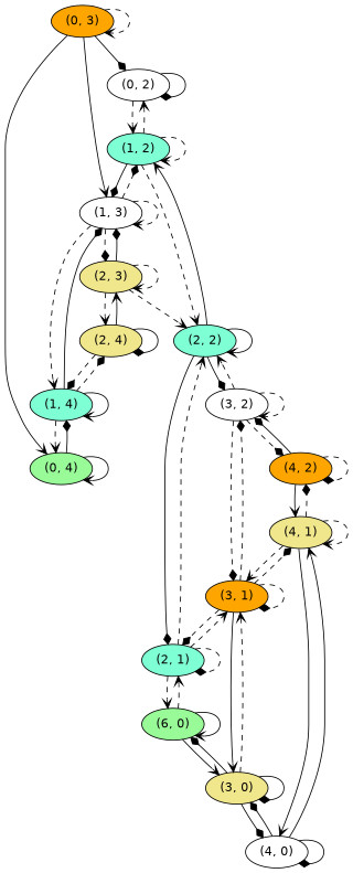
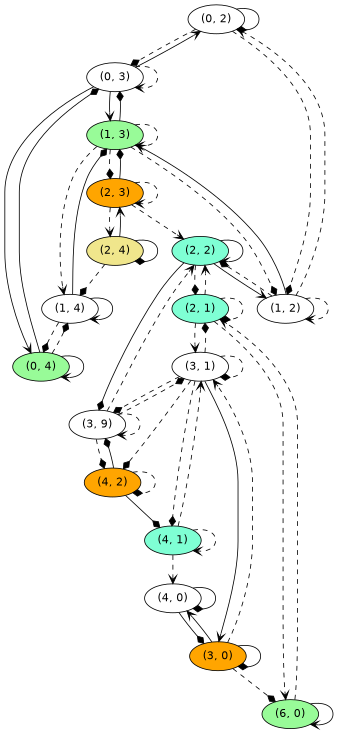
  digraph {
    fontname="DejaVu Sans"
    node [fillcolor=white fontname="DejaVu Sans" style=filled]
    edge [arrowhead=diamond fontname="DejaVu Sans" style=dashed]
    "(0, 2)"
-   "(0, 3)" [fillcolor=orange]
-   "(1, 2)" [fillcolor=aquamarine]
+   "(0, 3)"
+   "(1, 2)"
    "(0, 4)" [fillcolor=palegreen]
-   "(1, 3)"
+   "(1, 3)" [fillcolor=palegreen]
    "(2, 2)" [fillcolor=aquamarine]
-   "(1, 4)" [fillcolor=aquamarine]
-   "(2, 3)" [fillcolor=khaki]
+   "(1, 4)"
+   "(2, 3)" [fillcolor=orange]
    "(2, 1)" [fillcolor=aquamarine]
-   "(3, 2)"
+   "(3, 2)" [label="(3, 9)"]
    "(2, 4)" [fillcolor=khaki]
    n12 [fillcolor=palegreen label="(6, 0)"]
-   "(3, 1)" [fillcolor=orange]
+   "(3, 1)"
    "(4, 2)" [fillcolor=orange]
-   "(3, 0)" [fillcolor=khaki]
+   "(3, 0)" [fillcolor=orange]
    "(4, 0)"
-   "(4, 1)" [fillcolor=khaki]
+   "(4, 1)" [fillcolor=aquamarine]
    "(0, 2)" -> "(0, 2)" [style=solid]
-   "(0, 2)" -> "(1, 2)" [arrowhead=vee]
-   "(0, 3)" -> "(0, 2)" [style=solid]
+   "(0, 2)" -> "(0, 3)"
+   "(0, 2)" -> "(1, 2)"
+   "(0, 3)" -> "(0, 2)" [arrowhead=vee style=solid]
    "(0, 3)" -> "(0, 3)" [arrowhead=vee]
    "(0, 3)" -> "(0, 4)" [arrowhead=vee style=solid]
    "(0, 3)" -> "(1, 3)" [arrowhead=vee style=solid]
    "(1, 2)" -> "(0, 2)" [arrowhead=vee]
    "(1, 2)" -> "(1, 2)" [arrowhead=vee]
-   "(1, 2)" -> "(1, 3)" [style=solid]
-   "(1, 2)" -> "(2, 2)" [arrowhead=vee]
+   "(1, 2)" -> "(1, 3)" [arrowhead=vee style=solid]
+   "(1, 2)" -> "(2, 2)"
+   "(0, 4)" -> "(0, 3)" [style=solid]
    "(0, 4)" -> "(0, 4)" [arrowhead=vee style=solid]
-   "(0, 4)" -> "(1, 4)" [style=solid]
+   "(0, 4)" -> "(1, 4)"
+   "(1, 3)" -> "(0, 3)" [style=solid]
    "(1, 3)" -> "(1, 2)"
    "(1, 3)" -> "(1, 3)" [arrowhead=vee]
    "(1, 3)" -> "(1, 4)" [arrowhead=vee]
    "(1, 3)" -> "(2, 3)"
    "(2, 2)" -> "(1, 2)" [arrowhead=vee style=solid]
    "(2, 2)" -> "(2, 2)" [arrowhead=vee style=solid]
-   "(2, 2)" -> "(2, 1)" [style=solid]
+   "(2, 2)" -> "(2, 1)"
    "(2, 2)" -> "(3, 2)" [style=solid]
-   "(1, 4)" -> "(0, 4)" [arrowhead=vee]
+   "(1, 4)" -> "(0, 4)"
    "(1, 4)" -> "(1, 3)" [style=solid]
    "(1, 4)" -> "(1, 4)" [arrowhead=vee style=solid]
-   "(1, 4)" -> "(2, 4)"
    "(2, 3)" -> "(1, 3)" [style=solid]
    "(2, 3)" -> "(2, 2)" [arrowhead=vee]
    "(2, 3)" -> "(2, 3)" [arrowhead=vee]
    "(2, 3)" -> "(2, 4)" [arrowhead=vee]
    "(2, 1)" -> "(2, 2)" [arrowhead=vee]
    "(2, 1)" -> "(2, 1)"
    "(2, 1)" -> n12 [arrowhead=vee]
    "(2, 1)" -> "(3, 1)" [arrowhead=vee]
    "(3, 2)" -> "(2, 2)" [arrowhead=vee]
    "(3, 2)" -> "(3, 2)" [arrowhead=vee]
    "(3, 2)" -> "(3, 1)"
    "(3, 2)" -> "(4, 2)"
    "(2, 4)" -> "(1, 4)"
    "(2, 4)" -> "(2, 3)" [arrowhead=vee style=solid]
    "(2, 4)" -> "(2, 4)" [style=solid]
    n12 -> "(2, 1)" [arrowhead=vee]
    n12 -> n12 [arrowhead=vee style=solid]
-   n12 -> "(3, 0)" [arrowhead=vee style=solid]
    "(3, 1)" -> "(2, 1)"
    "(3, 1)" -> "(3, 2)"
    "(3, 1)" -> "(3, 1)"
    "(3, 1)" -> "(3, 0)" [arrowhead=vee style=solid]
    "(3, 1)" -> "(4, 1)"
    "(4, 2)" -> "(3, 2)" [style=solid]
    "(4, 2)" -> "(4, 2)"
-   "(4, 2)" -> "(4, 1)" [arrowhead=vee style=solid]
-   "(3, 0)" -> n12 [style=solid]
+   "(4, 2)" -> "(4, 1)" [style=solid]
+   "(3, 0)" -> n12
    "(3, 0)" -> "(3, 1)" [arrowhead=vee]
    "(3, 0)" -> "(3, 0)" [style=solid]
-   "(3, 0)" -> "(4, 0)" [style=solid]
+   "(3, 0)" -> "(4, 0)" [arrowhead=vee style=solid]
    "(4, 0)" -> "(3, 0)" [style=solid]
    "(4, 0)" -> "(4, 0)" [style=solid]
-   "(4, 0)" -> "(4, 1)" [arrowhead=vee style=solid]
    "(4, 1)" -> "(3, 1)" [arrowhead=vee]
-   "(4, 1)" -> "(4, 2)"
-   "(4, 1)" -> "(4, 0)" [arrowhead=vee style=solid]
+   "(3, 1)" -> "(4, 2)"
+   "(4, 1)" -> "(4, 0)" [arrowhead=vee]
    "(4, 1)" -> "(4, 1)" [arrowhead=vee]
  }
